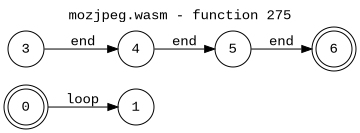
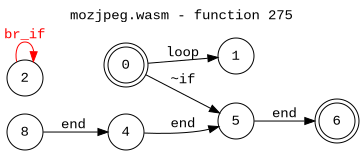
  digraph {
    fontname="Liberation Mono"
    label="mozjpeg.wasm - function 275"
    labelfontcolor=black
    labelfontname=Helvetica
    labelfontsize=16
    labelloc=t
    rankdir=LR
    node [fontname="Liberation Mono" shape=circle]
    edge [fontname="Liberation Mono"]
    0 [shape=doublecircle]
    1
    5
    6 [shape=doublecircle]
-   3
+   2
+   3 [label=8]
    4
    0 -> 1 [label=loop]
+   0 -> 5 [label="~if"]
    5 -> 6 [label=end]
+   2 -> 2 [color=red fontcolor=red label=br_if]
    3 -> 4 [label=end]
    4 -> 5 [label=end]
  }
